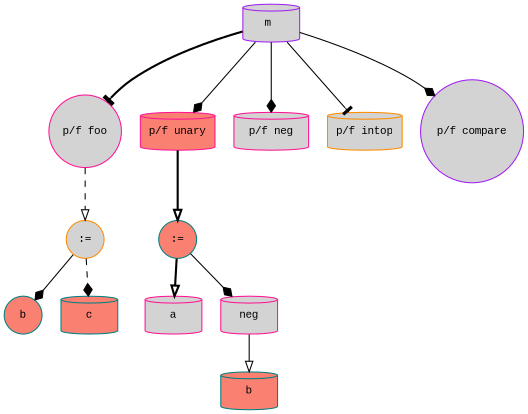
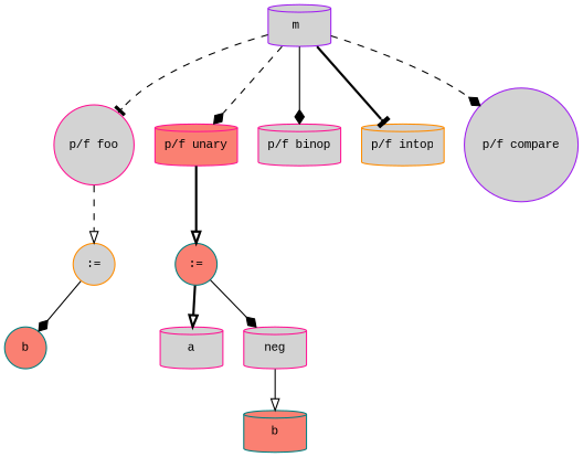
  digraph {
    fontname="Liberation Mono"
    fontsize=10
    node [color=deeppink fillcolor=lightgrey fontname="Liberation Mono" fontsize=10 shape=cylinder style=filled]
    edge [arrowhead=diamond fontname="Liberation Mono" fontsize=10 style=dashed]
    n1 [color=purple label="m "]
    n2 [label="p/f foo" shape=circle]
    n3 [fillcolor=salmon label="p/f unary"]
-   n4 [label="p/f neg"]
+   n4 [label="p/f binop"]
    n5 [color=darkorange label="p/f intop"]
    n6 [color=purple label="p/f compare" shape=circle]
    n7 [color=darkorange label=":=" shape=circle]
    n8 [color=teal fillcolor=salmon label=":=" shape=circle]
    n9 [color=teal fillcolor=salmon label=b shape=circle]
-   n10 [color=teal fillcolor=salmon label=c]
    n11 [label=a]
    n12 [label=neg]
    n13 [color=teal fillcolor=salmon label=b]
-   n1 -> n2 [arrowhead=tee style=bold]
-   n1 -> n3 [style=solid]
+   n1 -> n2 [arrowhead=tee]
+   n1 -> n3
    n1 -> n4 [style=solid]
-   n1 -> n5 [arrowhead=tee style=solid]
-   n1 -> n6 [style=solid]
+   n1 -> n5 [arrowhead=tee style=bold]
+   n1 -> n6
    n2 -> n7 [arrowhead=onormal]
    n3 -> n8 [arrowhead=onormal style=bold]
    n7 -> n9 [style=solid]
-   n7 -> n10
    n8 -> n11 [arrowhead=onormal style=bold]
    n8 -> n12 [style=solid]
    n12 -> n13 [arrowhead=onormal style=solid]
  }
